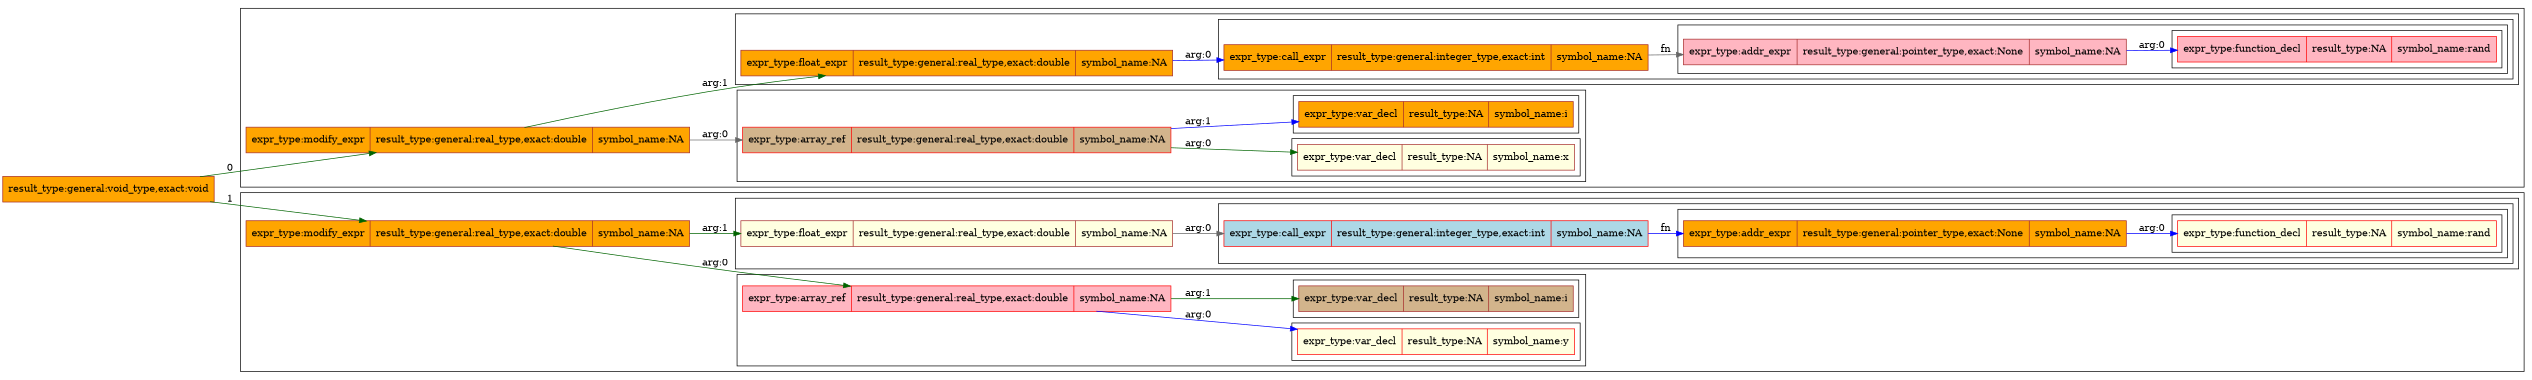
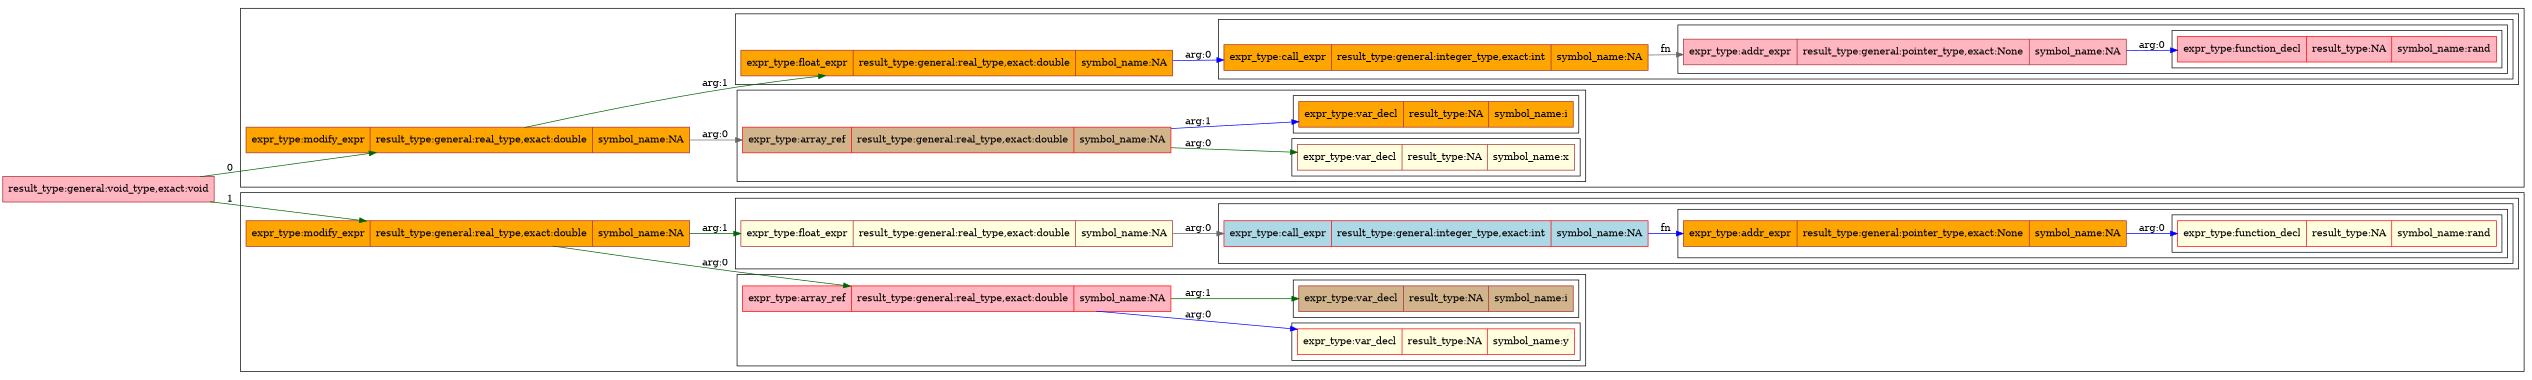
  digraph {
    rankdir=LR
    node [shape=record style=filled fillcolor=orange color=brown]
    edge [color=darkgreen]
    n1 [label="{expr_type:var_decl\l|result_type:NA\l|symbol_name:x\l}" fillcolor=lightyellow]
    n2 [label="{expr_type:var_decl\l|result_type:NA\l|symbol_name:i\l}"]
    n3 [label="{expr_type:array_ref\l|result_type:general:real_type,exact:double\l|symbol_name:NA\l}" fillcolor=tan color=red]
    n4 [label="{expr_type:function_decl\l|result_type:NA\l|symbol_name:rand\l}" fillcolor=lightpink color=red]
    n5 [label="{expr_type:addr_expr\l|result_type:general:pointer_type,exact:None\l|symbol_name:NA\l}" fillcolor=lightpink]
    n6 [label="{expr_type:call_expr\l|result_type:general:integer_type,exact:int\l|symbol_name:NA\l}"]
    n7 [label="{expr_type:float_expr\l|result_type:general:real_type,exact:double\l|symbol_name:NA\l}"]
    n8 [label="{expr_type:modify_expr\l|result_type:general:real_type,exact:double\l|symbol_name:NA\l}"]
    n9 [label="{expr_type:var_decl\l|result_type:NA\l|symbol_name:y\l}" fillcolor=lightyellow color=red]
    n10 [label="{expr_type:var_decl\l|result_type:NA\l|symbol_name:i\l}" fillcolor=tan]
    n11 [label="{expr_type:array_ref\l|result_type:general:real_type,exact:double\l|symbol_name:NA\l}" fillcolor=lightpink color=red]
    n12 [label="{expr_type:function_decl\l|result_type:NA\l|symbol_name:rand\l}" fillcolor=lightyellow color=red]
    n13 [label="{expr_type:addr_expr\l|result_type:general:pointer_type,exact:None\l|symbol_name:NA\l}"]
    n14 [label="{expr_type:call_expr\l|result_type:general:integer_type,exact:int\l|symbol_name:NA\l}" fillcolor=lightblue color=red]
    n15 [label="{expr_type:float_expr\l|result_type:general:real_type,exact:double\l|symbol_name:NA\l}" fillcolor=lightyellow]
    n16 [label="{expr_type:modify_expr\l|result_type:general:real_type,exact:double\l|symbol_name:NA\l}"]
-   n17 [label="{result_type:general:void_type,exact:void\n}"]
+   n17 [label="{result_type:general:void_type,exact:void\n}" fillcolor=lightpink]
    subgraph cluster_1 {
      n8
      subgraph cluster_2 {
        n3
        subgraph cluster_3 {
          n1
        }
        subgraph cluster_4 {
          n2
        }
      }
      subgraph cluster_5 {
        n7
        subgraph cluster_6 {
          n6
          subgraph cluster_7 {
            n5
            subgraph cluster_8 {
              n4
            }
          }
        }
      }
    }
    subgraph cluster_9 {
      n16
      subgraph cluster_10 {
        n11
        subgraph cluster_11 {
          n9
        }
        subgraph cluster_12 {
          n10
        }
      }
      subgraph cluster_13 {
        n15
        subgraph cluster_14 {
          n14
          subgraph cluster_15 {
            n13
            subgraph cluster_16 {
              n12
            }
          }
        }
      }
    }
    n3 -> n1 [label="arg:0"]
    n3 -> n2 [label="arg:1" color=blue]
    n5 -> n4 [label="arg:0" color=blue]
    n6 -> n5 [label=fn color=gray40]
    n7 -> n6 [label="arg:0" color=blue]
    n8 -> n3 [label="arg:0" color=gray40]
    n8 -> n7 [label="arg:1"]
    n11 -> n9 [label="arg:0" color=blue]
    n11 -> n10 [label="arg:1"]
    n13 -> n12 [label="arg:0" color=blue]
    n14 -> n13 [label=fn color=blue]
    n15 -> n14 [label="arg:0" color=gray40]
    n16 -> n11 [label="arg:0"]
    n16 -> n15 [label="arg:1"]
    n17 -> n8 [label=0]
    n17 -> n16 [label=1]
  }
